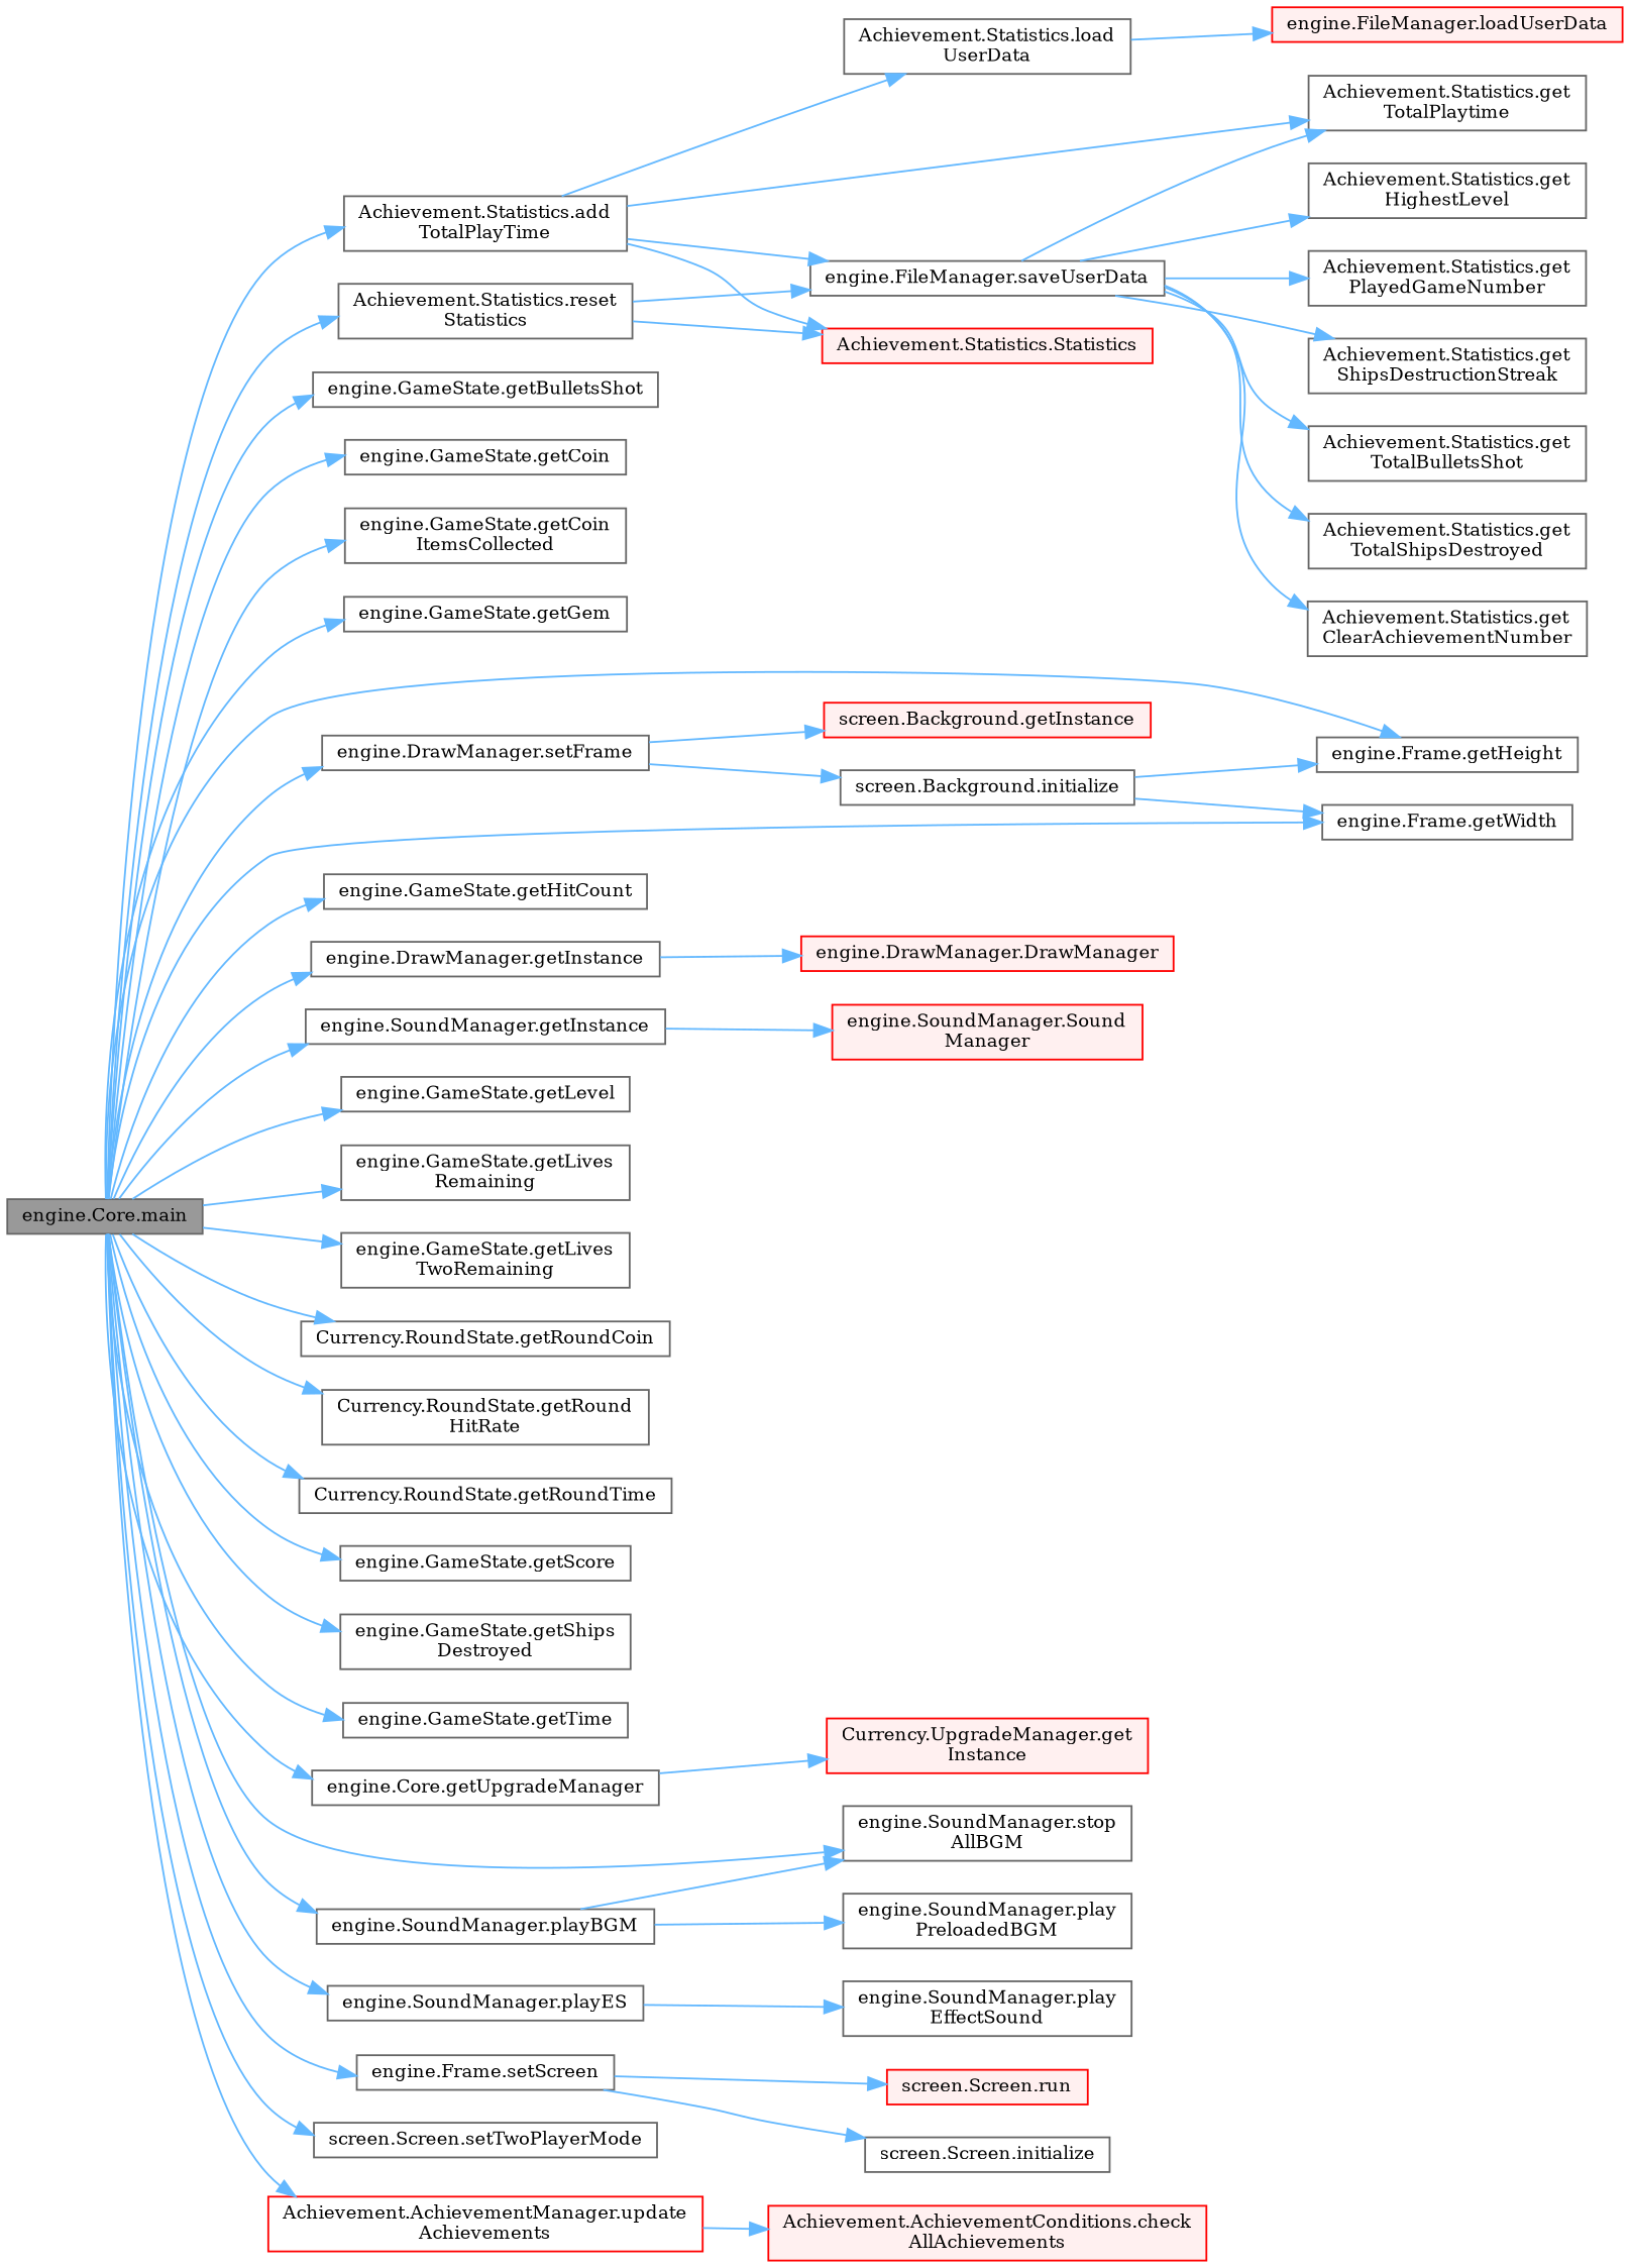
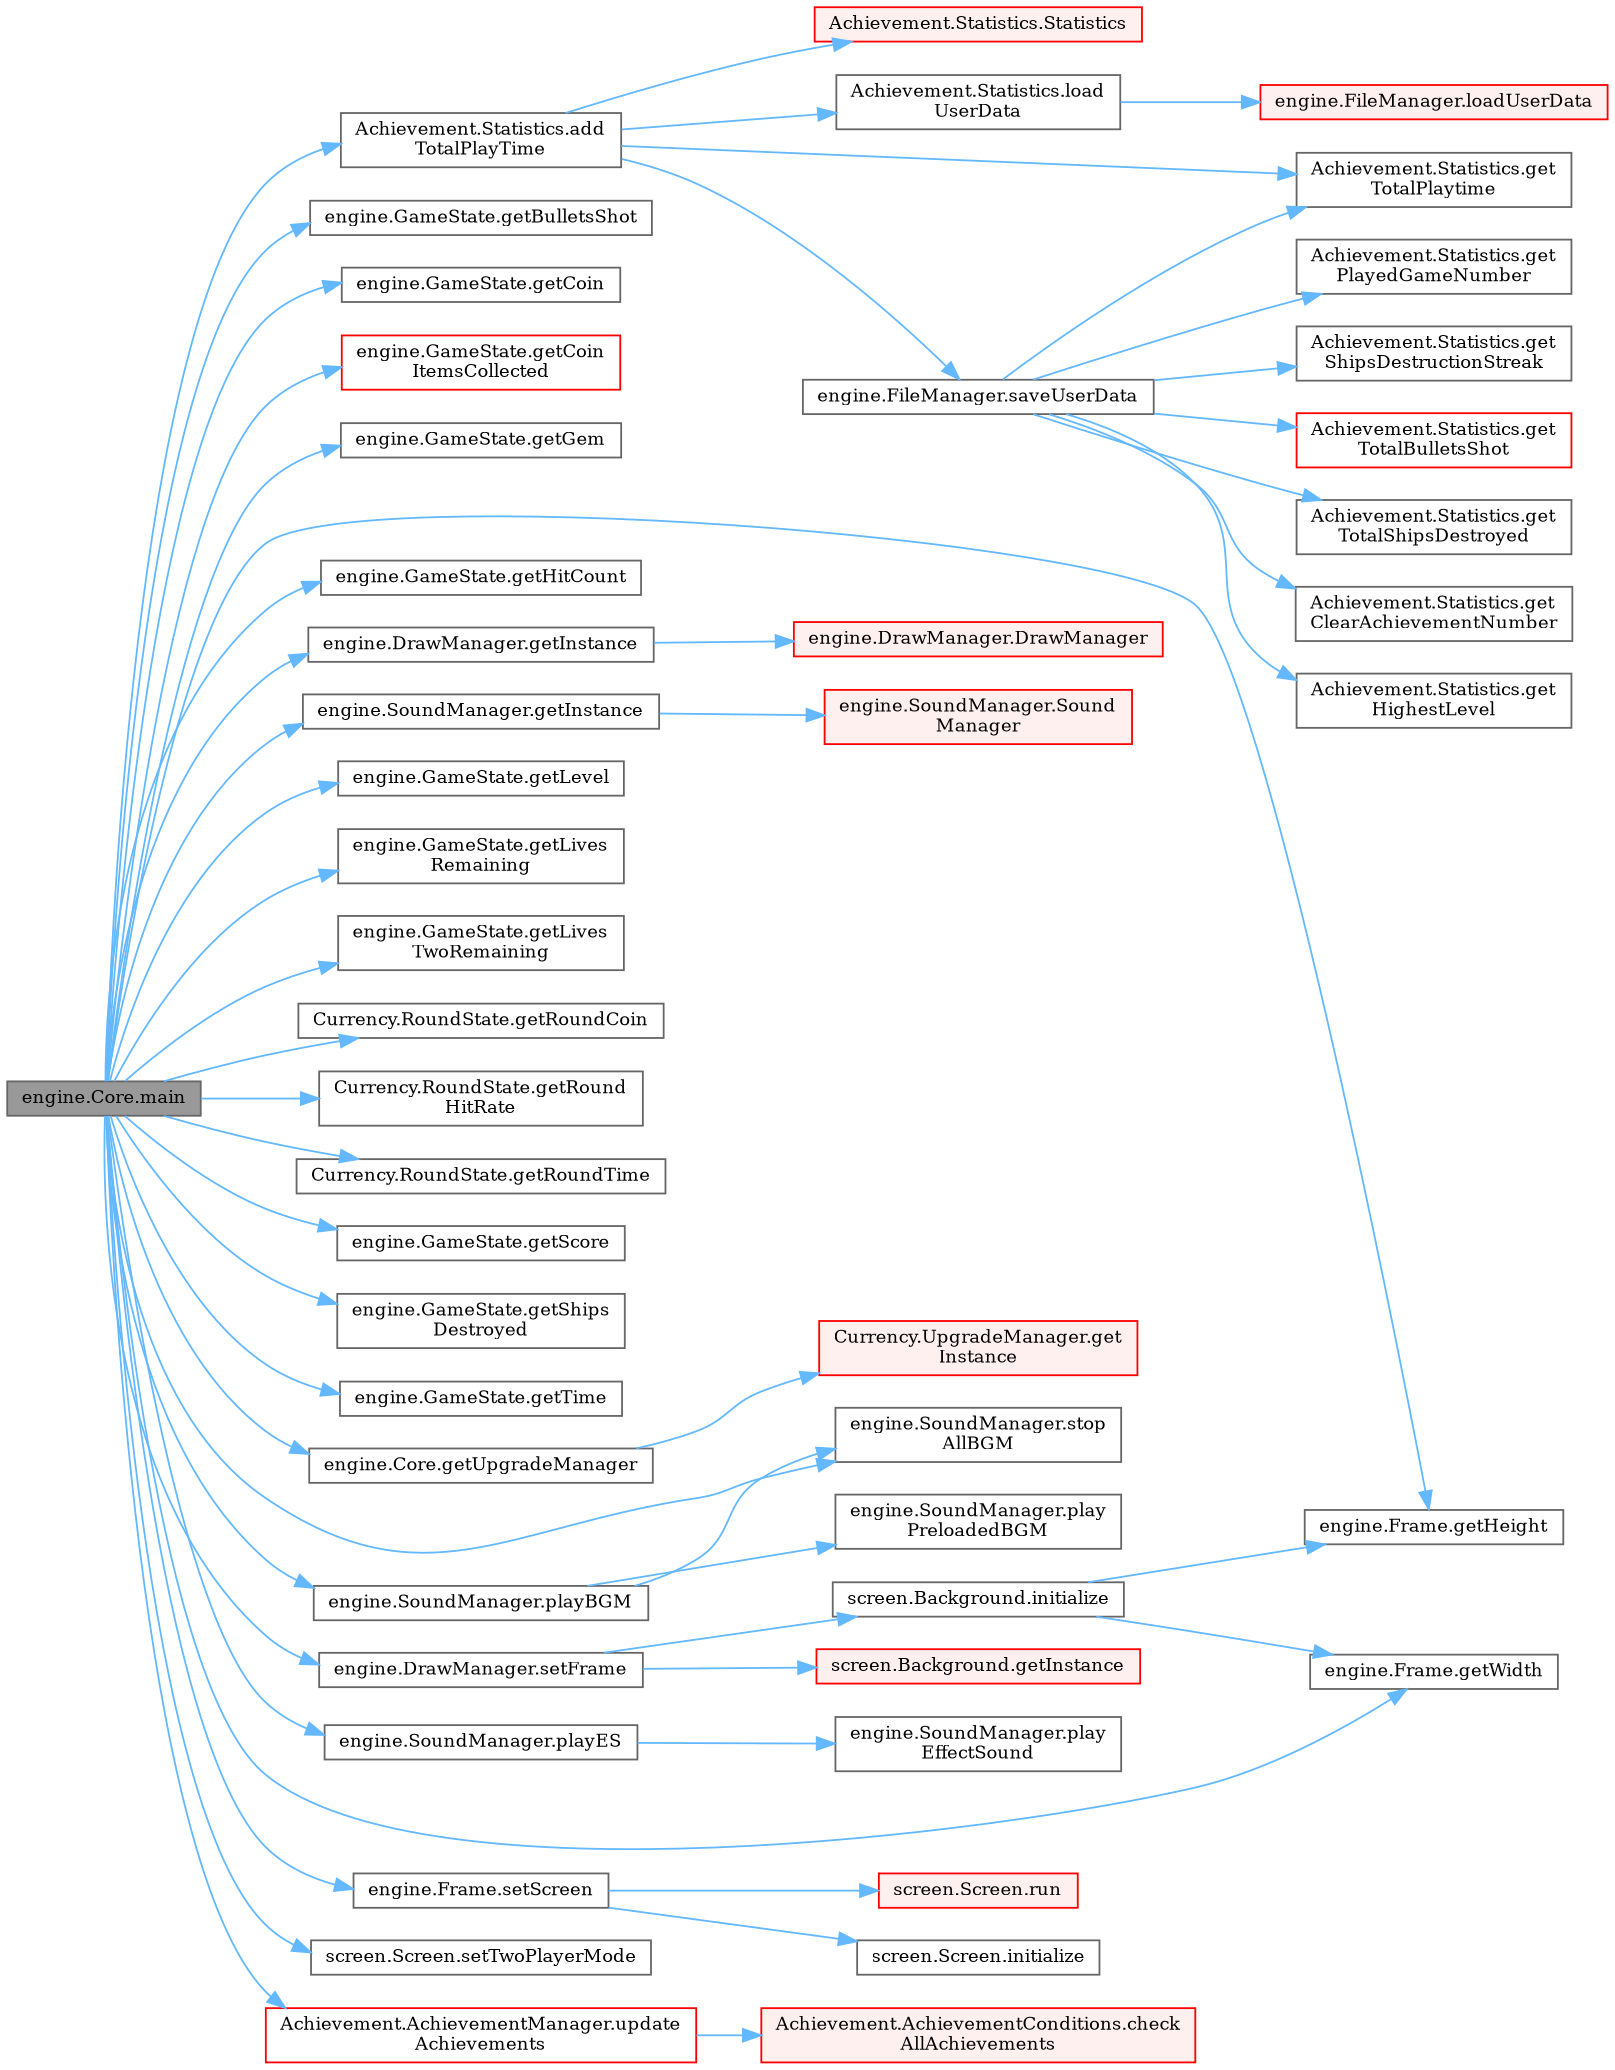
  digraph {
    fontname="DejaVu Serif"
    rankdir=LR
    node [color=grey40 fillcolor=white fontname="DejaVu Serif" fontsize=10 shape=box style=filled]
    edge [color=steelblue1 fontname="DejaVu Serif" fontsize=10 labelfontname=Helvetica labelfontsize=10 style=solid]
    n1 [color=gray40 fillcolor=grey60 fontcolor=black height=0.2 label="engine.Core.main" width=0.4]
    n2 [height=0.2 label="Achievement.Statistics.add\lTotalPlayTime" width=0.4]
    n3 [height=0.2 label="engine.GameState.getBulletsShot" width=0.4]
    n4 [height=0.2 label="engine.GameState.getCoin" width=0.4]
-   n5 [height=0.2 label="engine.GameState.getCoin\lItemsCollected" width=0.4]
+   n5 [color=red height=0.2 label="engine.GameState.getCoin\lItemsCollected" width=0.4]
    n6 [height=0.2 label="engine.GameState.getGem" width=0.4]
    n7 [height=0.2 label="engine.Frame.getHeight" width=0.4]
    n8 [height=0.2 label="engine.GameState.getHitCount" width=0.4]
    n9 [height=0.2 label="engine.DrawManager.getInstance" width=0.4]
    n10 [height=0.2 label="engine.SoundManager.getInstance" width=0.4]
    n11 [height=0.2 label="engine.GameState.getLevel" width=0.4]
    n12 [height=0.2 label="engine.GameState.getLives\lRemaining" width=0.4]
    n13 [height=0.2 label="engine.GameState.getLives\lTwoRemaining" width=0.4]
    n14 [height=0.2 label="Currency.RoundState.getRoundCoin" width=0.4]
    n15 [height=0.2 label="Currency.RoundState.getRound\lHitRate" width=0.4]
    n16 [height=0.2 label="Currency.RoundState.getRoundTime" width=0.4]
    n17 [height=0.2 label="engine.GameState.getScore" width=0.4]
    n18 [height=0.2 label="engine.GameState.getShips\lDestroyed" width=0.4]
    n19 [height=0.2 label="engine.GameState.getTime" width=0.4]
    n20 [height=0.2 label="engine.Core.getUpgradeManager" width=0.4]
    n21 [height=0.2 label="engine.Frame.getWidth" width=0.4]
    n22 [height=0.2 label="engine.SoundManager.playBGM" width=0.4]
    n23 [height=0.2 label="engine.SoundManager.stop\lAllBGM" width=0.4]
    n24 [height=0.2 label="engine.SoundManager.playES" width=0.4]
-   n25 [height=0.2 label="Achievement.Statistics.reset\lStatistics" width=0.4]
    n26 [height=0.2 label="engine.DrawManager.setFrame" width=0.4]
    n27 [height=0.2 label="engine.Frame.setScreen" width=0.4]
    n28 [height=0.2 label="screen.Screen.setTwoPlayerMode" width=0.4]
    n29 [color=red height=0.2 label="Achievement.AchievementManager.update\lAchievements" width=0.4]
    n30 [height=0.2 label="Achievement.Statistics.get\lTotalPlaytime" width=0.4]
    n31 [height=0.2 label="Achievement.Statistics.load\lUserData" width=0.4]
    n32 [height=0.2 label="engine.FileManager.saveUserData" width=0.4]
    n33 [color=red fillcolor="#FFF0F0" height=0.2 label="Achievement.Statistics.Statistics" width=0.4]
    n34 [color=red fillcolor="#FFF0F0" height=0.2 label="engine.DrawManager.DrawManager" width=0.4]
    n35 [color=red fillcolor="#FFF0F0" height=0.2 label="engine.SoundManager.Sound\lManager" width=0.4]
    n36 [color=red fillcolor="#FFF0F0" height=0.2 label="Currency.UpgradeManager.get\lInstance" width=0.4]
    n37 [height=0.2 label="engine.SoundManager.play\lPreloadedBGM" width=0.4]
    n38 [height=0.2 label="engine.SoundManager.play\lEffectSound" width=0.4]
    n39 [color=red fillcolor="#FFF0F0" height=0.2 label="screen.Background.getInstance" width=0.4]
    n40 [height=0.2 label="screen.Background.initialize" width=0.4]
    n41 [height=0.2 label="screen.Screen.initialize" width=0.4]
    n42 [color=red fillcolor="#FFF0F0" height=0.2 label="screen.Screen.run" width=0.4]
    n43 [color=red fillcolor="#FFF0F0" height=0.2 label="Achievement.AchievementConditions.check\lAllAchievements" width=0.4]
    n44 [color=red fillcolor="#FFF0F0" height=0.2 label="engine.FileManager.loadUserData" width=0.4]
    n45 [height=0.2 label="Achievement.Statistics.get\lClearAchievementNumber" width=0.4]
    n46 [height=0.2 label="Achievement.Statistics.get\lHighestLevel" width=0.4]
    n47 [height=0.2 label="Achievement.Statistics.get\lPlayedGameNumber" width=0.4]
    n48 [height=0.2 label="Achievement.Statistics.get\lShipsDestructionStreak" width=0.4]
-   n49 [height=0.2 label="Achievement.Statistics.get\lTotalBulletsShot" width=0.4]
+   n49 [color=red height=0.2 label="Achievement.Statistics.get\lTotalBulletsShot" width=0.4]
    n50 [height=0.2 label="Achievement.Statistics.get\lTotalShipsDestroyed" width=0.4]
    n1 -> n2
    n1 -> n3
    n1 -> n4
    n1 -> n5
    n1 -> n6
    n1 -> n7
    n1 -> n8
    n1 -> n9
    n1 -> n10
    n1 -> n11
    n1 -> n12
    n1 -> n13
    n1 -> n14
    n1 -> n15
    n1 -> n16
    n1 -> n17
    n1 -> n18
    n1 -> n19
    n1 -> n20
    n1 -> n21
    n1 -> n22
    n1 -> n23
    n1 -> n24
-   n1 -> n25
    n1 -> n26
    n1 -> n27
    n1 -> n28
    n1 -> n29
    n2 -> n30
    n2 -> n31
    n2 -> n32
    n2 -> n33
    n9 -> n34
    n10 -> n35
    n20 -> n36
    n22 -> n23
    n22 -> n37
    n24 -> n38
-   n25 -> n32
-   n25 -> n33
    n26 -> n39
    n26 -> n40
    n27 -> n41
    n27 -> n42
    n29 -> n43
    n31 -> n44
    n32 -> n30
    n32 -> n45
    n32 -> n46
    n32 -> n47
    n32 -> n48
    n32 -> n49
    n32 -> n50
    n40 -> n7
    n40 -> n21
  }
